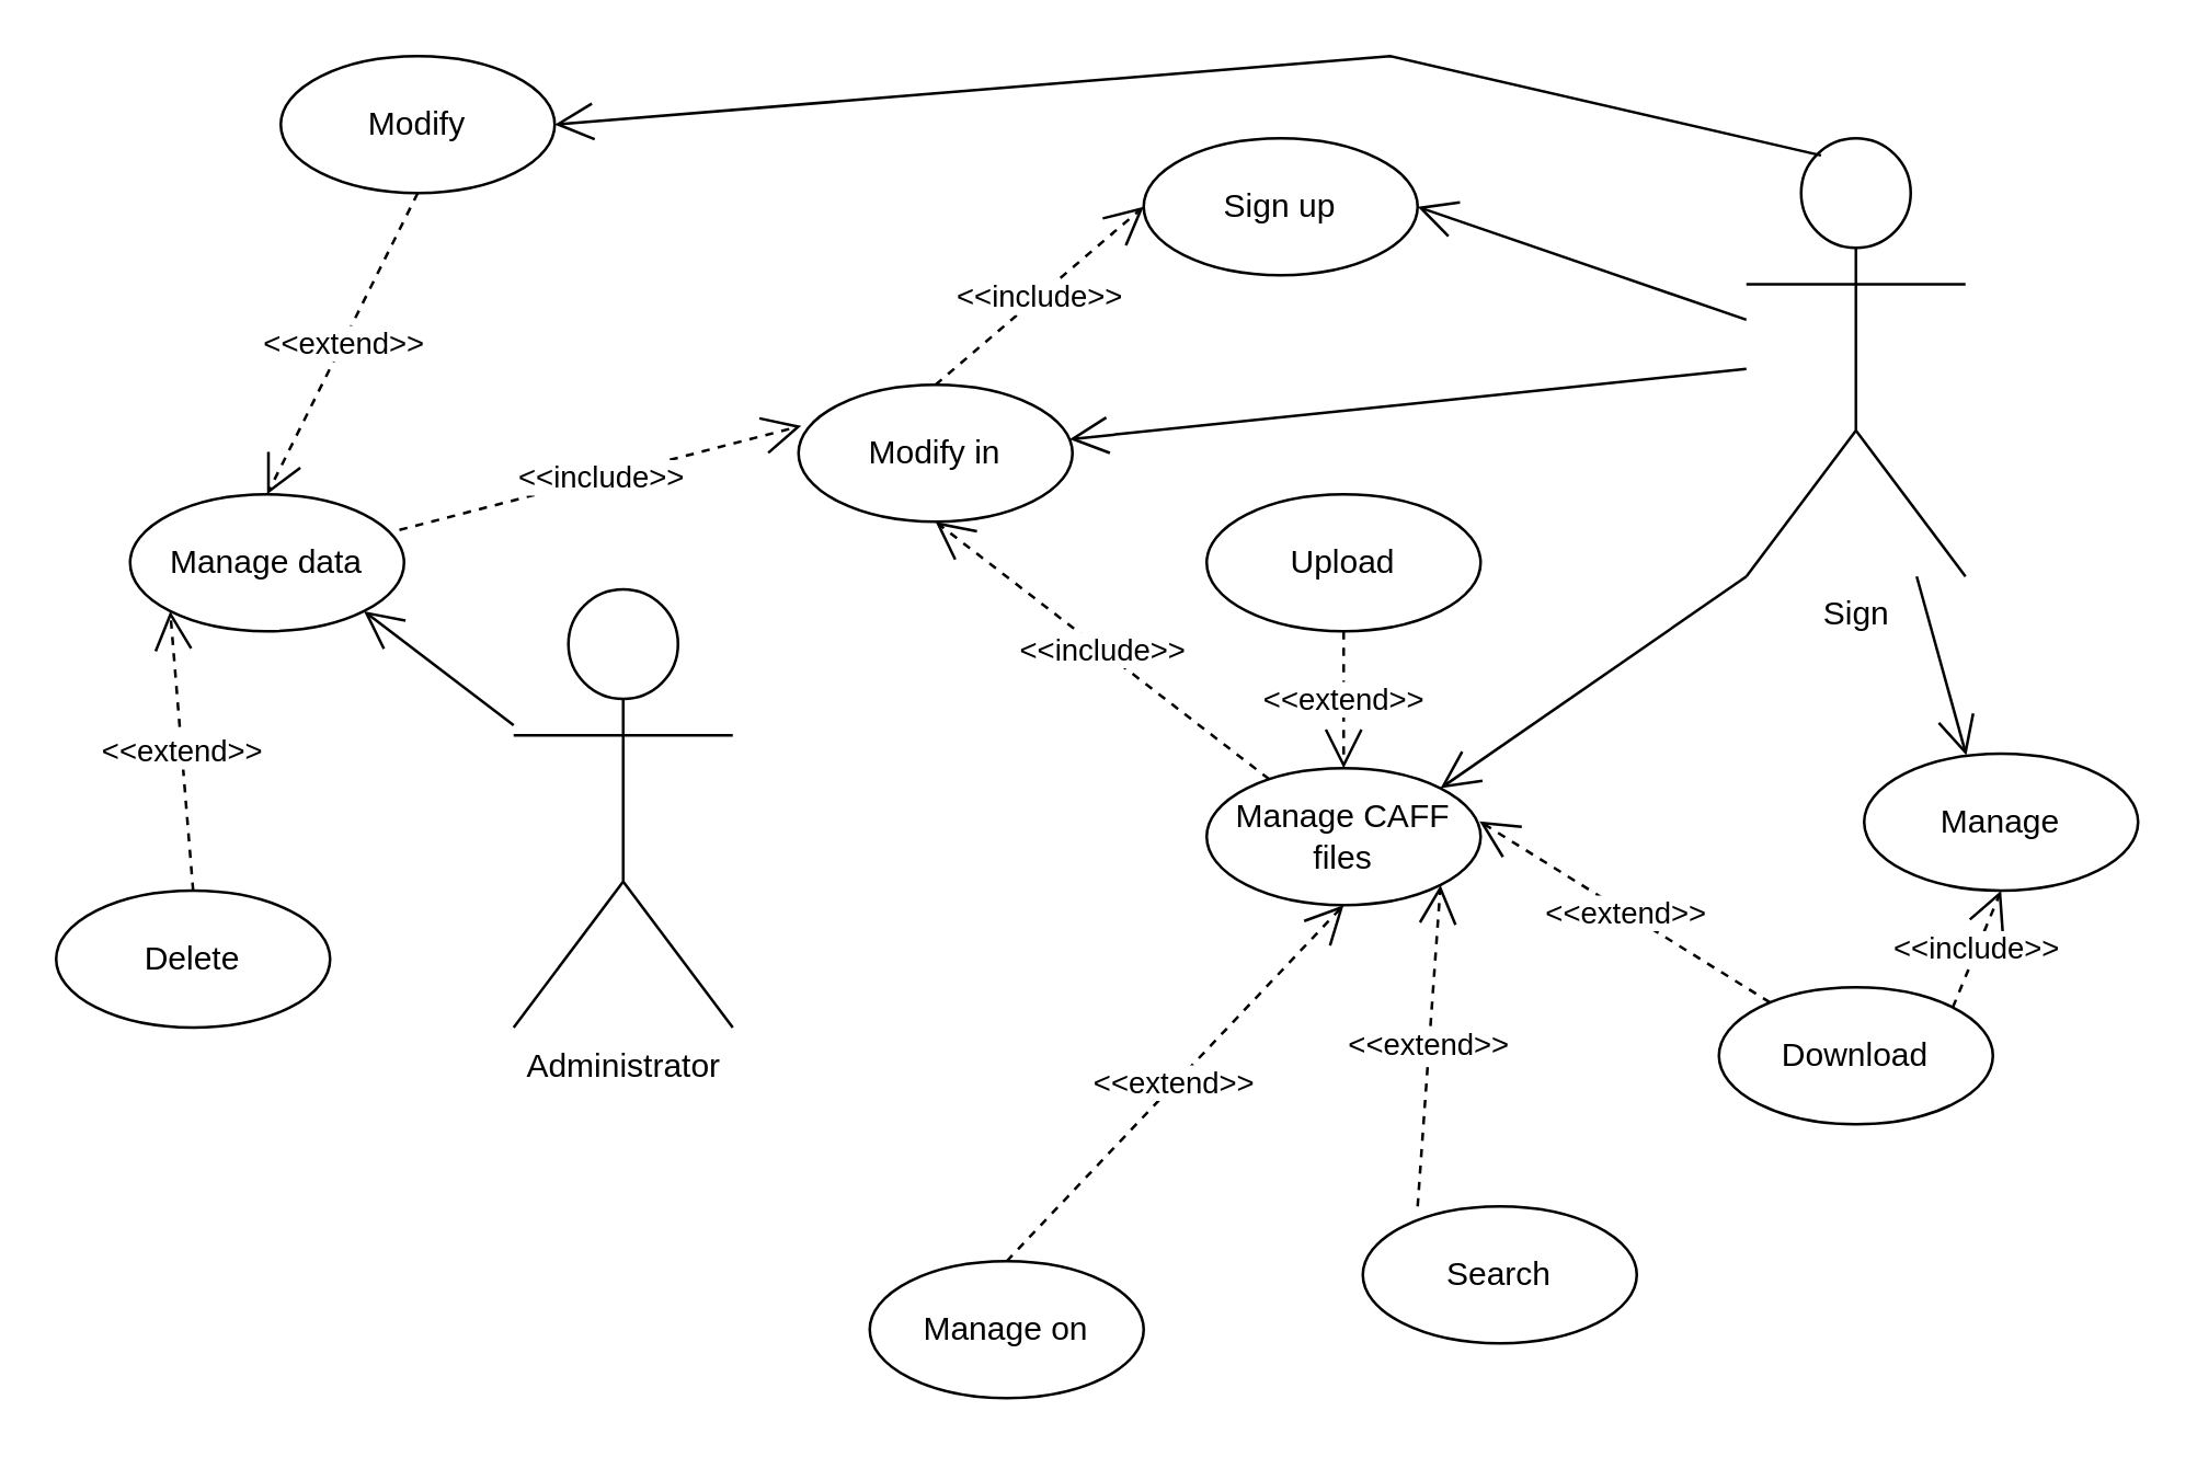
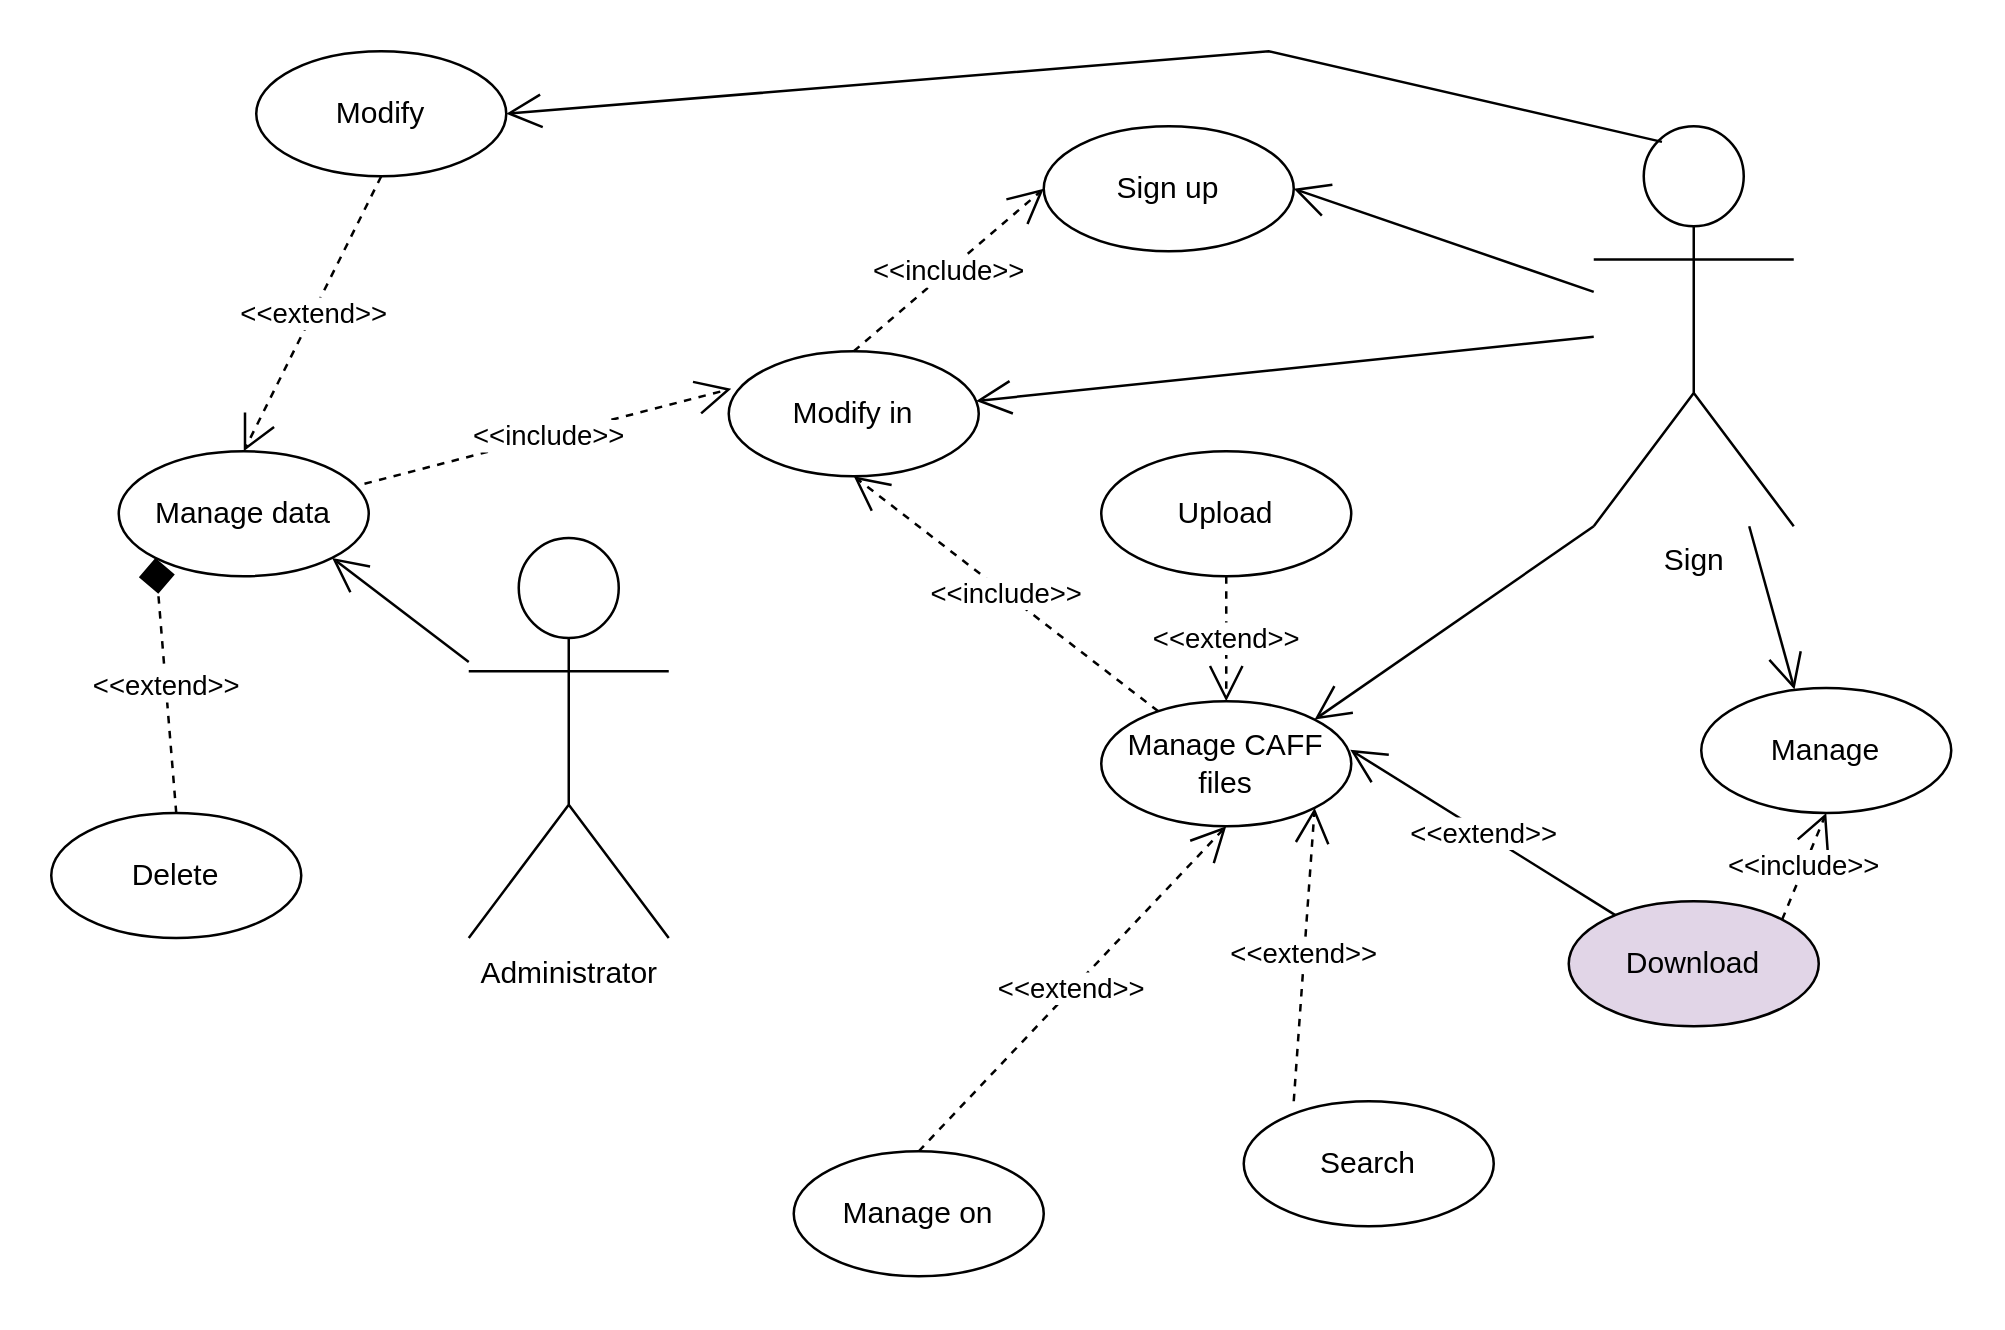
  <mxCell id="0" />
  <mxCell id="1" parent="0" />
  <mxCell id="2" value="&lt;div&gt;Sign&lt;/div&gt;" style="shape=umlActor;verticalLabelPosition=bottom;verticalAlign=top;html=1;" parent="1" vertex="1"><mxGeometry x="637" y="50" width="80" height="160" as="geometry" /></mxCell>
  <mxCell id="3" value="&lt;div&gt;Sign up&lt;br&gt;&lt;/div&gt;" style="ellipse;whiteSpace=wrap;html=1;" parent="1" vertex="1"><mxGeometry x="417" y="50" width="100" height="50" as="geometry" /></mxCell>
  <mxCell id="4" value="&lt;div&gt;Modify in&lt;/div&gt;" style="ellipse;whiteSpace=wrap;html=1;" parent="1" vertex="1"><mxGeometry x="291" y="140" width="100" height="50" as="geometry" /></mxCell>
  <mxCell id="5" value="Manage CAFF files" style="ellipse;whiteSpace=wrap;html=1;" parent="1" vertex="1"><mxGeometry x="440" y="280" width="100" height="50" as="geometry" /></mxCell>
  <mxCell id="6" value="&lt;div&gt;&amp;lt;&amp;lt;include&amp;gt;&amp;gt;&lt;/div&gt;" style="endArrow=open;endSize=12;dashed=1;html=1;rounded=0;entryX=0.5;entryY=1;entryDx=0;entryDy=0;" parent="1" source="5" target="4" edge="1"><mxGeometry width="160" relative="1" as="geometry"><mxPoint x="817" y="264.71" as="sourcePoint" /><mxPoint x="977" y="264.71" as="targetPoint" /></mxGeometry></mxCell>
  <mxCell id="7" value="&lt;div&gt;&amp;lt;&amp;lt;include&amp;gt;&amp;gt;&lt;/div&gt;" style="endArrow=open;endSize=12;dashed=1;html=1;rounded=0;exitX=0.5;exitY=0;exitDx=0;exitDy=0;entryX=0;entryY=0.5;entryDx=0;entryDy=0;" parent="1" source="4" target="3" edge="1"><mxGeometry width="160" relative="1" as="geometry"><mxPoint x="877" y="292.03" as="sourcePoint" /><mxPoint x="676.202" y="160.003" as="targetPoint" /></mxGeometry></mxCell>
  <mxCell id="8" value="" style="endArrow=open;endFill=1;endSize=12;html=1;rounded=0;" parent="1" source="2" target="4" edge="1"><mxGeometry width="160" relative="1" as="geometry"><mxPoint x="611.95" y="290.7" as="sourcePoint" /><mxPoint x="682.048" y="194.712" as="targetPoint" /></mxGeometry></mxCell>
- <mxCell id="9" value="Download" style="ellipse;whiteSpace=wrap;html=1;" parent="1" vertex="1"><mxGeometry x="627" y="360" width="100" height="50" as="geometry" /></mxCell>
+ <mxCell id="9" value="Download" style="ellipse;whiteSpace=wrap;html=1;fillColor=#e1d5e7;" parent="1" vertex="1"><mxGeometry x="627" y="360" width="100" height="50" as="geometry" /></mxCell>
  <mxCell id="10" value="Search" style="ellipse;whiteSpace=wrap;html=1;" parent="1" vertex="1"><mxGeometry x="497" y="440" width="100" height="50" as="geometry" /></mxCell>
  <mxCell id="11" value="Manage on" style="ellipse;whiteSpace=wrap;html=1;" parent="1" vertex="1"><mxGeometry x="317" y="460" width="100" height="50" as="geometry" /></mxCell>
  <mxCell id="12" value="Upload" style="ellipse;whiteSpace=wrap;html=1;" parent="1" vertex="1"><mxGeometry x="440" y="180" width="100" height="50" as="geometry" /></mxCell>
  <mxCell id="13" value="&lt;div&gt;&amp;lt;&amp;lt;extend&amp;gt;&amp;gt;&lt;/div&gt;" style="endArrow=open;endSize=12;dashed=1;html=1;rounded=0;exitX=0.5;exitY=1;exitDx=0;exitDy=0;" parent="1" source="12" target="5" edge="1"><mxGeometry width="160" relative="1" as="geometry"><mxPoint x="547" y="537.64" as="sourcePoint" /><mxPoint x="497" y="350" as="targetPoint" /><Array as="points" /></mxGeometry></mxCell>
- <mxCell id="14" value="&lt;div&gt;&amp;lt;&amp;lt;extend&amp;gt;&amp;gt;&lt;/div&gt;" style="endArrow=open;endSize=12;dashed=1;html=1;rounded=0;entryX=0.996;entryY=0.388;entryDx=0;entryDy=0;entryPerimeter=0;" parent="1" source="9" target="5" edge="1"><mxGeometry width="160" relative="1" as="geometry"><mxPoint x="566.6" y="557.99" as="sourcePoint" /><mxPoint x="487" y="627.64" as="targetPoint" /><Array as="points" /></mxGeometry></mxCell>
+ <mxCell id="14" value="&lt;div&gt;&amp;lt;&amp;lt;extend&amp;gt;&amp;gt;&lt;/div&gt;" style="endArrow=open;endSize=12;dashed=0;html=1;rounded=0;entryX=0.996;entryY=0.388;entryDx=0;entryDy=0;entryPerimeter=0;" parent="1" source="9" target="5" edge="1"><mxGeometry width="160" relative="1" as="geometry"><mxPoint x="566.6" y="557.99" as="sourcePoint" /><mxPoint x="487" y="627.64" as="targetPoint" /><Array as="points" /></mxGeometry></mxCell>
  <mxCell id="15" value="&lt;div&gt;&amp;lt;&amp;lt;extend&amp;gt;&amp;gt;&lt;/div&gt;" style="endArrow=open;endSize=12;dashed=1;html=1;rounded=0;entryX=1;entryY=1;entryDx=0;entryDy=0;exitX=0.2;exitY=0;exitDx=0;exitDy=0;exitPerimeter=0;" parent="1" source="10" target="5" edge="1"><mxGeometry width="160" relative="1" as="geometry"><mxPoint x="586.6" y="627.64" as="sourcePoint" /><mxPoint x="507" y="697.29" as="targetPoint" /><Array as="points" /></mxGeometry></mxCell>
  <mxCell id="16" value="&lt;div&gt;&amp;lt;&amp;lt;extend&amp;gt;&amp;gt;&lt;/div&gt;" style="endArrow=open;endSize=12;dashed=1;html=1;rounded=0;entryX=0.5;entryY=1;entryDx=0;entryDy=0;exitX=0.5;exitY=0;exitDx=0;exitDy=0;" parent="1" source="11" target="5" edge="1"><mxGeometry width="160" relative="1" as="geometry"><mxPoint x="470.6" y="642.7" as="sourcePoint" /><mxPoint x="391" y="712.35" as="targetPoint" /><Array as="points" /></mxGeometry></mxCell>
  <mxCell id="17" value="&lt;div&gt;Administrator&lt;/div&gt;" style="shape=umlActor;verticalLabelPosition=bottom;verticalAlign=top;html=1;" parent="1" vertex="1"><mxGeometry x="187" y="214.71" width="80" height="160" as="geometry" /></mxCell>
  <mxCell id="18" value="Manage data" style="ellipse;whiteSpace=wrap;html=1;" parent="1" vertex="1"><mxGeometry x="47" y="180" width="100" height="50" as="geometry" /></mxCell>
  <mxCell id="19" value="&lt;div&gt;&amp;lt;&amp;lt;include&amp;gt;&amp;gt;&lt;/div&gt;" style="endArrow=open;endSize=12;dashed=1;html=1;rounded=0;exitX=0.983;exitY=0.26;exitDx=0;exitDy=0;exitPerimeter=0;entryX=0.01;entryY=0.3;entryDx=0;entryDy=0;entryPerimeter=0;" parent="1" source="18" target="4" edge="1"><mxGeometry width="160" relative="1" as="geometry"><mxPoint x="241.664" y="149.996" as="sourcePoint" /><mxPoint x="287" y="120" as="targetPoint" /><Array as="points" /></mxGeometry></mxCell>
  <mxCell id="20" value="&lt;div&gt;Delete&lt;/div&gt;" style="ellipse;whiteSpace=wrap;html=1;" parent="1" vertex="1"><mxGeometry x="20" y="324.71" width="100" height="50" as="geometry" /></mxCell>
  <mxCell id="21" value="Modify" style="ellipse;whiteSpace=wrap;html=1;" parent="1" vertex="1"><mxGeometry x="102" y="20" width="100" height="50" as="geometry" /></mxCell>
  <mxCell id="22" value="&lt;div&gt;&amp;lt;&amp;lt;extend&amp;gt;&amp;gt;&lt;/div&gt;" style="endArrow=open;endSize=12;dashed=1;html=1;rounded=0;entryX=0.5;entryY=0;entryDx=0;entryDy=0;exitX=0.5;exitY=1;exitDx=0;exitDy=0;" parent="1" source="21" target="18" edge="1"><mxGeometry width="160" relative="1" as="geometry"><mxPoint x="-3" y="197.36" as="sourcePoint" /><mxPoint x="-3" y="112.65" as="targetPoint" /><Array as="points" /></mxGeometry></mxCell>
- <mxCell id="23" value="&lt;div&gt;&amp;lt;&amp;lt;extend&amp;gt;&amp;gt;&lt;/div&gt;" style="endArrow=open;endSize=12;dashed=1;html=1;rounded=0;entryX=0;entryY=1;entryDx=0;entryDy=0;exitX=0.5;exitY=0;exitDx=0;exitDy=0;" parent="1" source="20" target="18" edge="1"><mxGeometry width="160" relative="1" as="geometry"><mxPoint x="107" y="80" as="sourcePoint" /><mxPoint x="107" y="305.29" as="targetPoint" /><Array as="points" /></mxGeometry></mxCell>
+ <mxCell id="23" value="&lt;div&gt;&amp;lt;&amp;lt;extend&amp;gt;&amp;gt;&lt;/div&gt;" style="endArrow=diamond;endSize=12;dashed=1;html=1;rounded=0;entryX=0;entryY=1;entryDx=0;entryDy=0;exitX=0.5;exitY=0;exitDx=0;exitDy=0;" parent="1" source="20" target="18" edge="1"><mxGeometry width="160" relative="1" as="geometry"><mxPoint x="107" y="80" as="sourcePoint" /><mxPoint x="107" y="305.29" as="targetPoint" /><Array as="points" /></mxGeometry></mxCell>
  <mxCell id="24" value="" style="endArrow=open;endFill=1;endSize=12;html=1;rounded=0;entryX=1;entryY=1;entryDx=0;entryDy=0;" parent="1" source="17" target="18" edge="1"><mxGeometry width="160" relative="1" as="geometry"><mxPoint x="407" y="320" as="sourcePoint" /><mxPoint x="567" y="320" as="targetPoint" /></mxGeometry></mxCell>
  <mxCell id="25" value="&lt;div&gt;Manage&lt;/div&gt;" style="ellipse;whiteSpace=wrap;html=1;" parent="1" vertex="1"><mxGeometry x="680" y="274.71" width="100" height="50" as="geometry" /></mxCell>
  <mxCell id="26" value="&lt;div&gt;&amp;lt;&amp;lt;include&amp;gt;&amp;gt;&lt;/div&gt;" style="endArrow=open;endSize=12;dashed=1;html=1;rounded=0;entryX=0.5;entryY=1;entryDx=0;entryDy=0;exitX=1;exitY=0;exitDx=0;exitDy=0;" parent="1" source="9" target="25" edge="1"><mxGeometry width="160" relative="1" as="geometry"><mxPoint x="551.136" y="562.42" as="sourcePoint" /><mxPoint x="496.6" y="607.04" as="targetPoint" /><Array as="points" /></mxGeometry></mxCell>
  <mxCell id="27" value="" style="endArrow=open;endFill=1;endSize=12;html=1;rounded=0;entryX=1;entryY=0.5;entryDx=0;entryDy=0;" parent="1" source="2" target="3" edge="1"><mxGeometry width="160" relative="1" as="geometry"><mxPoint x="607" y="100" as="sourcePoint" /><mxPoint x="407.043" y="50.001" as="targetPoint" /></mxGeometry></mxCell>
  <mxCell id="28" value="" style="endArrow=open;endFill=1;endSize=12;html=1;rounded=0;exitX=0.341;exitY=0.039;exitDx=0;exitDy=0;exitPerimeter=0;entryX=1;entryY=0.5;entryDx=0;entryDy=0;" parent="1" source="2" target="21" edge="1"><mxGeometry width="160" relative="1" as="geometry"><mxPoint x="577" y="10" as="sourcePoint" /><mxPoint x="350.121" y="31.782" as="targetPoint" /><Array as="points"><mxPoint x="507" y="20" /></Array></mxGeometry></mxCell>
  <mxCell id="29" value="" style="endArrow=open;endFill=1;endSize=12;html=1;rounded=0;entryX=0.373;entryY=0.012;entryDx=0;entryDy=0;entryPerimeter=0;" parent="1" source="2" target="25" edge="1"><mxGeometry width="160" relative="1" as="geometry"><mxPoint x="937" y="181.25" as="sourcePoint" /><mxPoint x="817" y="140" as="targetPoint" /></mxGeometry></mxCell>
  <mxCell id="30" value="" style="endArrow=open;endFill=1;endSize=12;html=1;rounded=0;entryX=1;entryY=0;entryDx=0;entryDy=0;exitX=0;exitY=1;exitDx=0;exitDy=0;exitPerimeter=0;" edge="1" parent="1" source="2" target="5"><mxGeometry width="160" relative="1" as="geometry"><mxPoint x="647" y="126.25" as="sourcePoint" /><mxPoint x="527" y="85" as="targetPoint" /></mxGeometry></mxCell>
